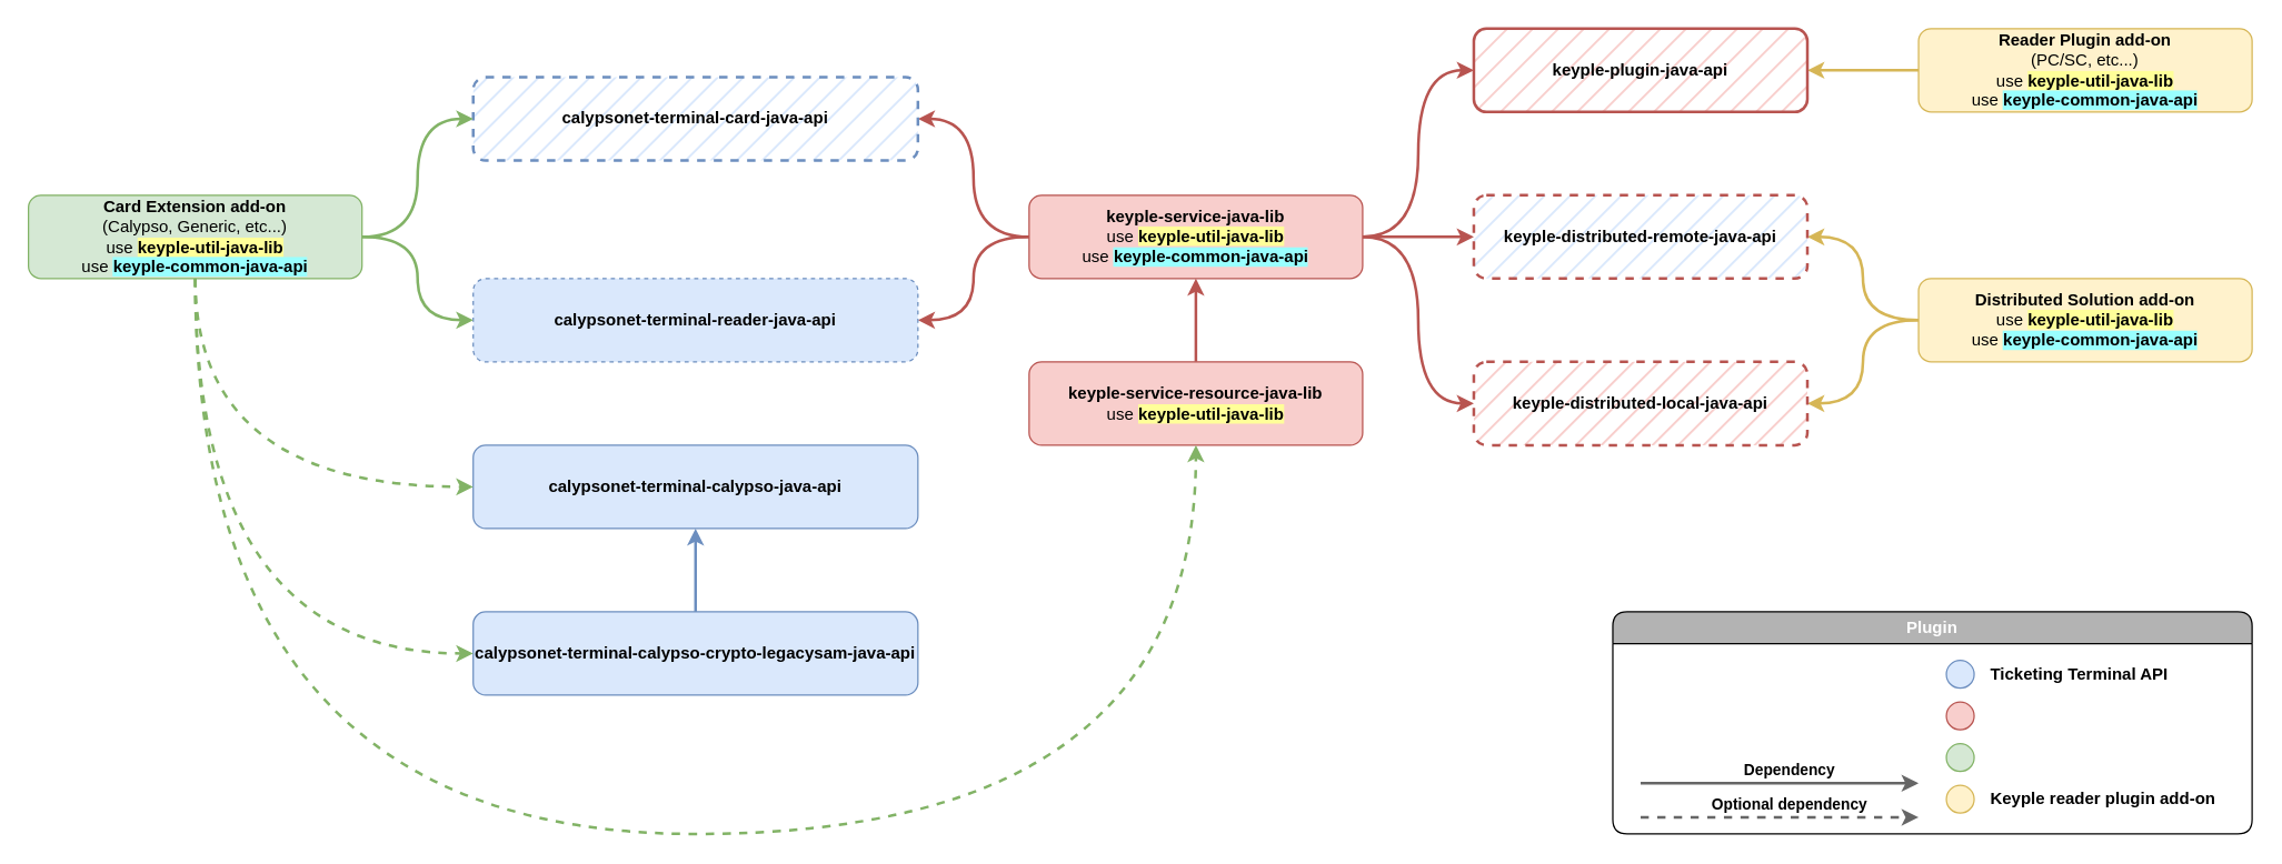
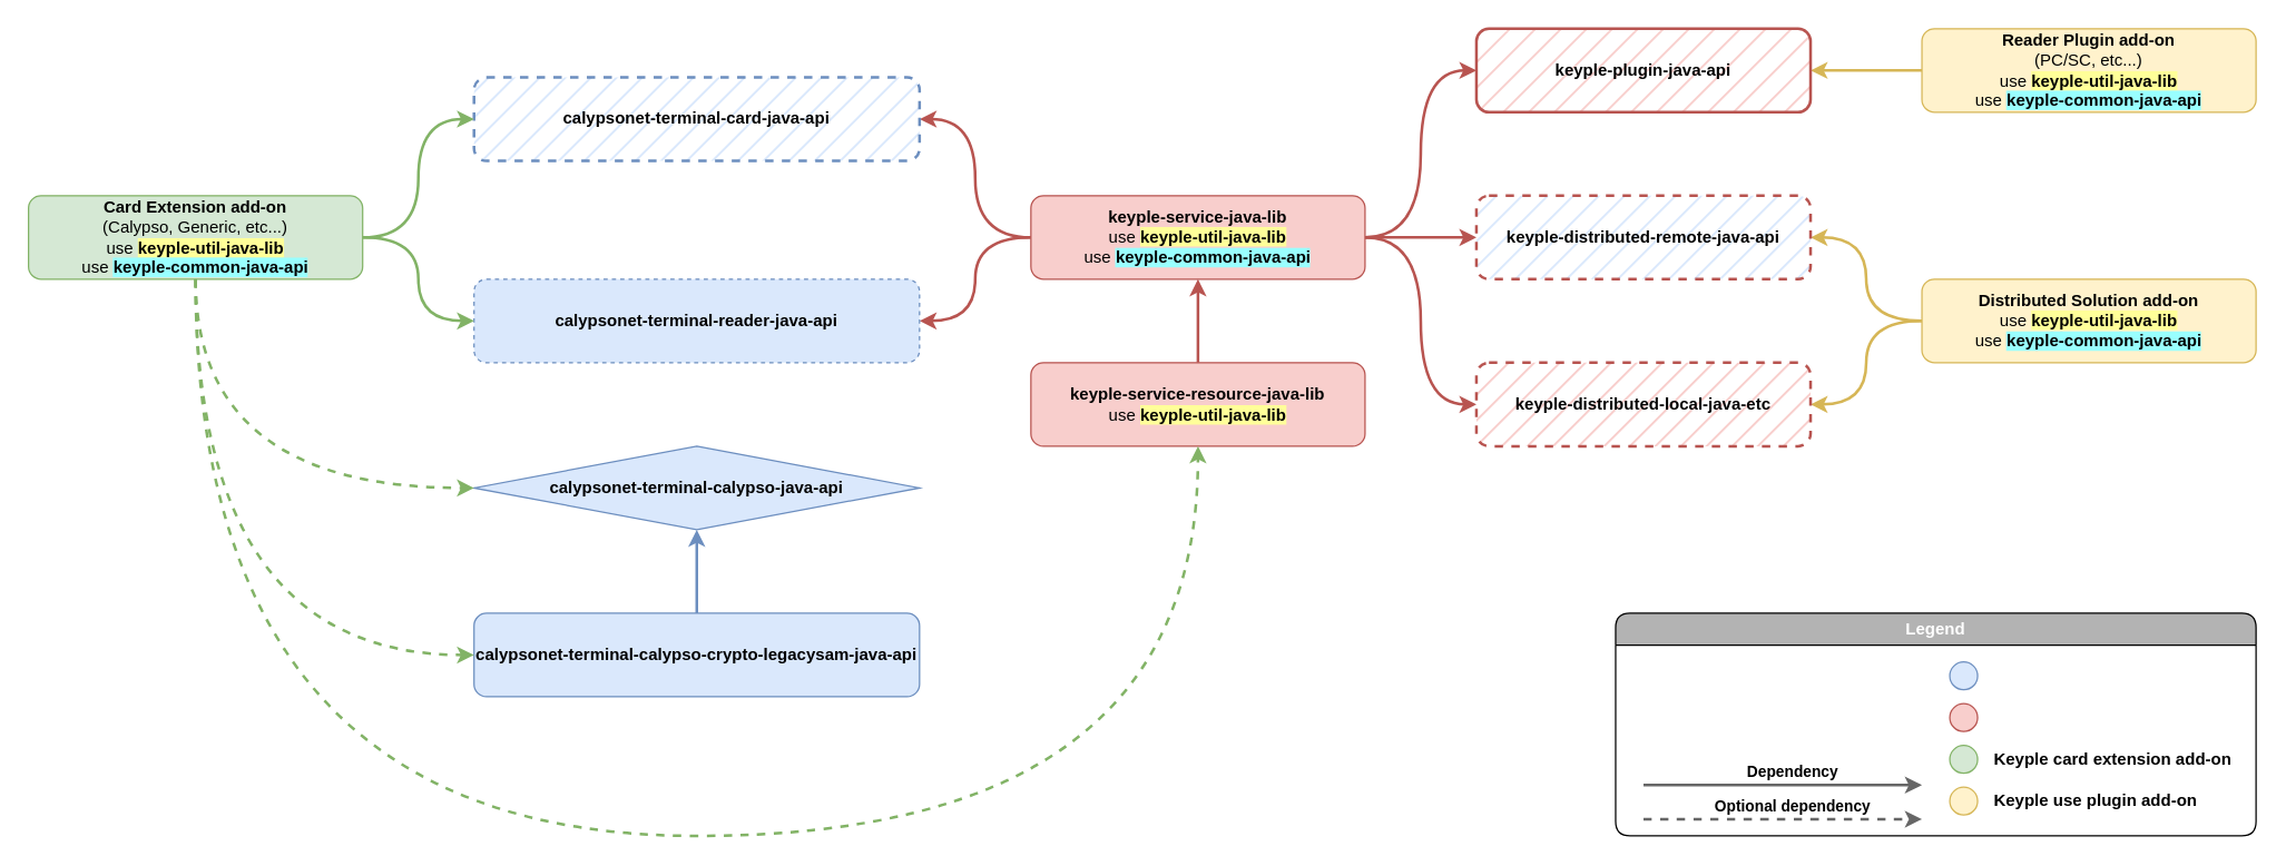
  <mxCell id="0" />
  <mxCell id="1" parent="0" />
  <mxCell id="2" style="edgeStyle=orthogonalEdgeStyle;curved=1;orthogonalLoop=1;jettySize=auto;html=1;exitX=0;exitY=0.5;exitDx=0;exitDy=0;entryX=1;entryY=0.5;entryDx=0;entryDy=0;strokeWidth=2;fillColor=#fff2cc;strokeColor=#d6b656;" parent="1" source="3" target="15" edge="1"><mxGeometry relative="1" as="geometry" /></mxCell>
  <mxCell id="3" value="&lt;b&gt;Reader Plugin add-on&lt;/b&gt;&lt;br&gt;(PC/SC, etc...)&lt;br&gt;use &lt;b style=&quot;background-color: rgb(255, 255, 153);&quot;&gt;keyple-util-java-lib&lt;/b&gt;&lt;br&gt;use &lt;b style=&quot;background-color: rgb(153, 255, 255);&quot;&gt;keyple-common-java-api&lt;/b&gt;" style="rounded=1;whiteSpace=wrap;html=1;fillColor=#fff2cc;strokeColor=#d6b656;fontStyle=0" parent="1" vertex="1"><mxGeometry x="1380" y="20" width="240" height="60" as="geometry" /></mxCell>
  <mxCell id="4" style="edgeStyle=orthogonalEdgeStyle;orthogonalLoop=1;jettySize=auto;html=1;exitX=0.5;exitY=0;exitDx=0;exitDy=0;entryX=0.5;entryY=1;entryDx=0;entryDy=0;strokeWidth=2;fillColor=#f8cecc;strokeColor=#b85450;curved=1;" parent="1" source="5" target="11" edge="1"><mxGeometry relative="1" as="geometry" /></mxCell>
  <mxCell id="5" value="&lt;b&gt;keyple-service-resource-java-lib&lt;/b&gt;&lt;br&gt;use &lt;b style=&quot;background-color: rgb(255, 255, 153);&quot;&gt;keyple-util-java-lib&lt;/b&gt;" style="rounded=1;whiteSpace=wrap;html=1;fillColor=#f8cecc;strokeColor=#b85450;fontStyle=0;" parent="1" vertex="1"><mxGeometry x="740" y="260" width="240" height="60" as="geometry" /></mxCell>
  <mxCell id="6" style="edgeStyle=orthogonalEdgeStyle;curved=1;orthogonalLoop=1;jettySize=auto;html=1;exitX=1;exitY=0.5;exitDx=0;exitDy=0;entryX=0;entryY=0.5;entryDx=0;entryDy=0;strokeWidth=2;fillColor=#f8cecc;strokeColor=#b85450;" parent="1" source="11" target="15" edge="1"><mxGeometry relative="1" as="geometry" /></mxCell>
  <mxCell id="7" style="edgeStyle=orthogonalEdgeStyle;curved=1;orthogonalLoop=1;jettySize=auto;html=1;exitX=1;exitY=0.5;exitDx=0;exitDy=0;entryX=0;entryY=0.5;entryDx=0;entryDy=0;strokeWidth=2;fillColor=#f8cecc;strokeColor=#b85450;" parent="1" source="11" target="16" edge="1"><mxGeometry relative="1" as="geometry" /></mxCell>
  <mxCell id="8" style="edgeStyle=orthogonalEdgeStyle;curved=1;orthogonalLoop=1;jettySize=auto;html=1;exitX=1;exitY=0.5;exitDx=0;exitDy=0;entryX=0;entryY=0.5;entryDx=0;entryDy=0;strokeWidth=2;fillColor=#f8cecc;strokeColor=#b85450;" parent="1" source="11" target="17" edge="1"><mxGeometry relative="1" as="geometry" /></mxCell>
  <mxCell id="9" style="edgeStyle=orthogonalEdgeStyle;curved=1;orthogonalLoop=1;jettySize=auto;html=1;exitX=0;exitY=0.5;exitDx=0;exitDy=0;entryX=1;entryY=0.5;entryDx=0;entryDy=0;strokeWidth=2;fillColor=#f8cecc;strokeColor=#b85450;" edge="1" parent="1" source="11" target="34"><mxGeometry relative="1" as="geometry" /></mxCell>
  <mxCell id="10" style="edgeStyle=orthogonalEdgeStyle;curved=1;orthogonalLoop=1;jettySize=auto;html=1;exitX=0;exitY=0.5;exitDx=0;exitDy=0;entryX=1;entryY=0.5;entryDx=0;entryDy=0;strokeWidth=2;fillColor=#f8cecc;strokeColor=#b85450;" edge="1" parent="1" source="11" target="33"><mxGeometry relative="1" as="geometry" /></mxCell>
  <mxCell id="11" value="&lt;b&gt;keyple-service-java-lib&lt;/b&gt;&lt;br&gt;use &lt;b style=&quot;background-color: rgb(255, 255, 153);&quot;&gt;keyple-util-java-lib&lt;/b&gt;&lt;br&gt;use &lt;b style=&quot;background-color: rgb(153, 255, 255);&quot;&gt;keyple-common-java-api&lt;/b&gt;" style="rounded=1;whiteSpace=wrap;html=1;fillColor=#f8cecc;strokeColor=#b85450;fontStyle=0" parent="1" vertex="1"><mxGeometry x="740" y="140" width="240" height="60" as="geometry" /></mxCell>
  <mxCell id="12" style="edgeStyle=orthogonalEdgeStyle;curved=1;orthogonalLoop=1;jettySize=auto;html=1;exitX=0;exitY=0.5;exitDx=0;exitDy=0;entryX=1;entryY=0.5;entryDx=0;entryDy=0;strokeWidth=2;fillColor=#fff2cc;strokeColor=#d6b656;" parent="1" source="14" target="16" edge="1"><mxGeometry relative="1" as="geometry" /></mxCell>
  <mxCell id="13" style="edgeStyle=orthogonalEdgeStyle;orthogonalLoop=1;jettySize=auto;html=1;exitX=0;exitY=0.5;exitDx=0;exitDy=0;entryX=1;entryY=0.5;entryDx=0;entryDy=0;curved=1;fillColor=#fff2cc;strokeColor=#d6b656;strokeWidth=2;" edge="1" parent="1" source="14" target="17"><mxGeometry relative="1" as="geometry" /></mxCell>
  <mxCell id="14" value="&lt;b&gt;Distributed Solution add-on&lt;/b&gt;&lt;br&gt;use &lt;b style=&quot;background-color: rgb(255, 255, 153);&quot;&gt;keyple-util-java-lib&lt;/b&gt;&lt;br&gt;use &lt;b style=&quot;background-color: rgb(153, 255, 255);&quot;&gt;keyple-common-java-api&lt;/b&gt;" style="rounded=1;whiteSpace=wrap;html=1;fillColor=#fff2cc;strokeColor=#d6b656;fontStyle=0" parent="1" vertex="1"><mxGeometry x="1380" y="200" width="240" height="60" as="geometry" /></mxCell>
  <mxCell id="15" value="keyple-plugin-java-api" style="rounded=1;whiteSpace=wrap;html=1;fillColor=#f8cecc;strokeColor=#b85450;fontStyle=1;dashed=0;fillStyle=hatch;glass=0;shadow=0;perimeterSpacing=0;strokeWidth=2;" parent="1" vertex="1"><mxGeometry x="1060" y="20" width="240" height="60" as="geometry" /></mxCell>
  <mxCell id="16" value="keyple-distributed-remote-java-api" style="rounded=1;whiteSpace=wrap;html=1;fillColor=#dae8fc;strokeColor=#b85450;fontStyle=1;dashed=1;strokeWidth=2;fillStyle=hatch;" parent="1" vertex="1"><mxGeometry x="1060" y="140" width="240" height="60" as="geometry" /></mxCell>
- <mxCell id="17" value="keyple-distributed-local-java-api" style="rounded=1;whiteSpace=wrap;html=1;fillColor=#f8cecc;strokeColor=#b85450;fontStyle=1;dashed=1;strokeWidth=2;fillStyle=hatch;" parent="1" vertex="1"><mxGeometry x="1060" y="260" width="240" height="60" as="geometry" /></mxCell>
- <mxCell id="18" value="Plugin" style="swimlane;whiteSpace=wrap;html=1;shadow=0;glass=0;labelBackgroundColor=#B3B3B3;fillStyle=auto;strokeWidth=1;fillColor=#B3B3B3;gradientColor=none;rounded=1;swimlaneFillColor=none;swimlaneLine=1;fontColor=#FFFFFF;" parent="1" vertex="1"><mxGeometry x="1160" y="440" width="460" height="160" as="geometry"><mxRectangle x="40" y="680" width="80" height="30" as="alternateBounds" /></mxGeometry></mxCell>
+ <mxCell id="17" value="keyple-distributed-local-java-etc" style="rounded=1;whiteSpace=wrap;html=1;fillColor=#f8cecc;strokeColor=#b85450;fontStyle=1;dashed=1;strokeWidth=2;fillStyle=hatch;" parent="1" vertex="1"><mxGeometry x="1060" y="260" width="240" height="60" as="geometry" /></mxCell>
+ <mxCell id="18" value="Legend" style="swimlane;whiteSpace=wrap;html=1;shadow=0;glass=0;labelBackgroundColor=#B3B3B3;fillStyle=auto;strokeWidth=1;fillColor=#B3B3B3;gradientColor=none;rounded=1;swimlaneFillColor=none;swimlaneLine=1;fontColor=#FFFFFF;" parent="1" vertex="1"><mxGeometry x="1160" y="440" width="460" height="160" as="geometry"><mxRectangle x="40" y="680" width="80" height="30" as="alternateBounds" /></mxGeometry></mxCell>
  <mxCell id="19" value="" style="endArrow=classic;html=1;strokeWidth=2;curved=1;strokeColor=#666666;" parent="18" edge="1"><mxGeometry width="50" height="50" relative="1" as="geometry"><mxPoint x="20" y="123.5" as="sourcePoint" /><mxPoint x="220" y="123.5" as="targetPoint" /></mxGeometry></mxCell>
  <mxCell id="20" value="&amp;nbsp;Dependency&amp;nbsp;" style="edgeLabel;html=1;align=center;verticalAlign=middle;resizable=0;points=[];fontStyle=1" parent="19" vertex="1" connectable="0"><mxGeometry x="-0.095" y="1" relative="1" as="geometry"><mxPoint x="15" y="-9" as="offset" /></mxGeometry></mxCell>
  <mxCell id="21" value="" style="ellipse;whiteSpace=wrap;html=1;aspect=fixed;fillColor=#dae8fc;strokeColor=#6c8ebf;strokeWidth=1;" vertex="1" parent="18"><mxGeometry x="240" y="35" width="20" height="20" as="geometry" /></mxCell>
- <mxCell id="22" value="Ticketing Terminal API" style="text;html=1;strokeColor=none;fillColor=none;align=left;verticalAlign=middle;whiteSpace=wrap;rounded=0;strokeWidth=1;fontStyle=1" vertex="1" parent="18"><mxGeometry x="270" y="30" width="180" height="30" as="geometry" /></mxCell>
  <mxCell id="23" value="" style="ellipse;whiteSpace=wrap;html=1;aspect=fixed;fillColor=#f8cecc;strokeColor=#b85450;strokeWidth=1;" vertex="1" parent="18"><mxGeometry x="240" y="65" width="20" height="20" as="geometry" /></mxCell>
  <mxCell id="24" value="" style="ellipse;whiteSpace=wrap;html=1;aspect=fixed;fillColor=#d5e8d4;strokeColor=#82b366;strokeWidth=1;" vertex="1" parent="18"><mxGeometry x="240" y="95" width="20" height="20" as="geometry" /></mxCell>
+ <mxCell id="25" value="Keyple card extension add-on" style="text;html=1;strokeColor=none;fillColor=none;align=left;verticalAlign=middle;whiteSpace=wrap;rounded=0;strokeWidth=1;fontStyle=1" vertex="1" parent="18"><mxGeometry x="270" y="90" width="180" height="30" as="geometry" /></mxCell>
  <mxCell id="26" value="" style="ellipse;whiteSpace=wrap;html=1;aspect=fixed;fillColor=#fff2cc;strokeColor=#d6b656;strokeWidth=1;" vertex="1" parent="18"><mxGeometry x="240" y="125" width="20" height="20" as="geometry" /></mxCell>
- <mxCell id="27" value="Keyple reader plugin add-on" style="text;html=1;strokeColor=none;fillColor=none;align=left;verticalAlign=middle;whiteSpace=wrap;rounded=0;strokeWidth=1;fontStyle=1" vertex="1" parent="18"><mxGeometry x="270" y="120" width="180" height="30" as="geometry" /></mxCell>
+ <mxCell id="27" value="Keyple use plugin add-on" style="text;html=1;strokeColor=none;fillColor=none;align=left;verticalAlign=middle;whiteSpace=wrap;rounded=0;strokeWidth=1;fontStyle=1" vertex="1" parent="18"><mxGeometry x="270" y="120" width="180" height="30" as="geometry" /></mxCell>
  <mxCell id="28" value="" style="endArrow=classic;html=1;strokeWidth=2;curved=1;dashed=1;strokeColor=#666666;" parent="18" edge="1"><mxGeometry width="50" height="50" relative="1" as="geometry"><mxPoint x="20" y="148" as="sourcePoint" /><mxPoint x="220" y="148" as="targetPoint" /></mxGeometry></mxCell>
  <mxCell id="29" value="&amp;nbsp;Optional dependency&amp;nbsp;" style="edgeLabel;html=1;align=center;verticalAlign=middle;resizable=0;points=[];fontStyle=1" parent="28" vertex="1" connectable="0"><mxGeometry x="-0.095" y="1" relative="1" as="geometry"><mxPoint x="15" y="-9" as="offset" /></mxGeometry></mxCell>
  <mxCell id="30" style="edgeStyle=orthogonalEdgeStyle;curved=1;orthogonalLoop=1;jettySize=auto;html=1;exitX=0.5;exitY=0;exitDx=0;exitDy=0;entryX=0.5;entryY=1;entryDx=0;entryDy=0;strokeWidth=2;fillColor=#dae8fc;strokeColor=#6c8ebf;" edge="1" parent="1" source="31" target="32"><mxGeometry relative="1" as="geometry" /></mxCell>
  <mxCell id="31" value="calypsonet-terminal-calypso-crypto-legacysam-java-api" style="rounded=1;whiteSpace=wrap;html=1;fillColor=#dae8fc;strokeColor=#6c8ebf;fontStyle=1" vertex="1" parent="1"><mxGeometry x="340" y="440" width="320" height="60" as="geometry" /></mxCell>
- <mxCell id="32" value="calypsonet-terminal-calypso-java-api" style="rounded=1;whiteSpace=wrap;html=1;fillColor=#dae8fc;strokeColor=#6c8ebf;fontStyle=1" vertex="1" parent="1"><mxGeometry x="340" y="320" width="320" height="60" as="geometry" /></mxCell>
+ <mxCell id="32" value="calypsonet-terminal-calypso-java-api" style="rhombus;whiteSpace=wrap;html=1;fillColor=#dae8fc;strokeColor=#6c8ebf;fontStyle=1;" vertex="1" parent="1"><mxGeometry x="340" y="320" width="320" height="60" as="geometry" /></mxCell>
  <mxCell id="33" value="calypsonet-terminal-reader-java-api" style="rounded=1;whiteSpace=wrap;html=1;fillColor=#dae8fc;strokeColor=#6c8ebf;fontStyle=1;dashed=1;" vertex="1" parent="1"><mxGeometry x="340" y="200" width="320" height="60" as="geometry" /></mxCell>
  <mxCell id="34" value="calypsonet-terminal-card-java-api" style="rounded=1;whiteSpace=wrap;html=1;fillColor=#dae8fc;strokeColor=#6c8ebf;fontStyle=1;dashed=1;fillStyle=hatch;gradientColor=none;strokeWidth=2;" vertex="1" parent="1"><mxGeometry x="340" y="55" width="320" height="60" as="geometry" /></mxCell>
  <mxCell id="35" style="edgeStyle=orthogonalEdgeStyle;curved=1;orthogonalLoop=1;jettySize=auto;html=1;exitX=1;exitY=0.5;exitDx=0;exitDy=0;entryX=0;entryY=0.5;entryDx=0;entryDy=0;strokeWidth=2;fillColor=#d5e8d4;strokeColor=#82b366;" edge="1" parent="1" source="40" target="34"><mxGeometry relative="1" as="geometry" /></mxCell>
  <mxCell id="36" style="edgeStyle=orthogonalEdgeStyle;curved=1;orthogonalLoop=1;jettySize=auto;html=1;exitX=1;exitY=0.5;exitDx=0;exitDy=0;entryX=0;entryY=0.5;entryDx=0;entryDy=0;strokeWidth=2;fillColor=#d5e8d4;strokeColor=#82b366;" edge="1" parent="1" source="40" target="33"><mxGeometry relative="1" as="geometry" /></mxCell>
  <mxCell id="37" style="edgeStyle=orthogonalEdgeStyle;curved=1;orthogonalLoop=1;jettySize=auto;html=1;exitX=0.5;exitY=1;exitDx=0;exitDy=0;entryX=0;entryY=0.5;entryDx=0;entryDy=0;strokeWidth=2;fillColor=#d5e8d4;strokeColor=#82b366;dashed=1;" edge="1" parent="1" source="40" target="32"><mxGeometry relative="1" as="geometry" /></mxCell>
  <mxCell id="38" style="edgeStyle=orthogonalEdgeStyle;curved=1;orthogonalLoop=1;jettySize=auto;html=1;exitX=0.5;exitY=1;exitDx=0;exitDy=0;entryX=0;entryY=0.5;entryDx=0;entryDy=0;dashed=1;strokeWidth=2;fillColor=#d5e8d4;strokeColor=#82b366;" edge="1" parent="1" source="40" target="31"><mxGeometry relative="1" as="geometry" /></mxCell>
  <mxCell id="39" style="edgeStyle=orthogonalEdgeStyle;curved=1;orthogonalLoop=1;jettySize=auto;html=1;exitX=0.5;exitY=1;exitDx=0;exitDy=0;entryX=0.5;entryY=1;entryDx=0;entryDy=0;dashed=1;strokeWidth=2;fillColor=#d5e8d4;strokeColor=#82b366;" edge="1" parent="1" source="40" target="5"><mxGeometry relative="1" as="geometry"><Array as="points"><mxPoint x="140" y="600" /><mxPoint x="860" y="600" /></Array></mxGeometry></mxCell>
  <mxCell id="40" value="&lt;b&gt;Card Extension add-on&lt;/b&gt;&lt;br&gt;(Calypso, Generic, etc...)&lt;br&gt;use &lt;b style=&quot;background-color: rgb(255, 255, 153);&quot;&gt;keyple-util-java-lib&lt;/b&gt;&lt;br&gt;use &lt;b style=&quot;background-color: rgb(153, 255, 255);&quot;&gt;keyple-common-java-api&lt;/b&gt;" style="rounded=1;whiteSpace=wrap;html=1;fillColor=#d5e8d4;strokeColor=#82b366;fontStyle=0" vertex="1" parent="1"><mxGeometry x="20" y="140" width="240" height="60" as="geometry" /></mxCell>
